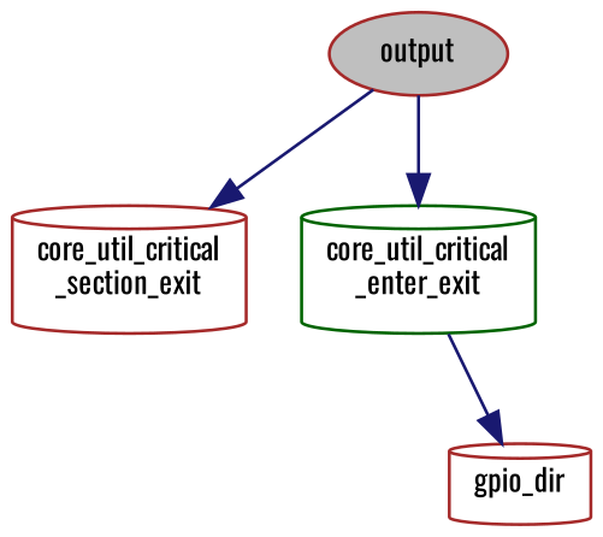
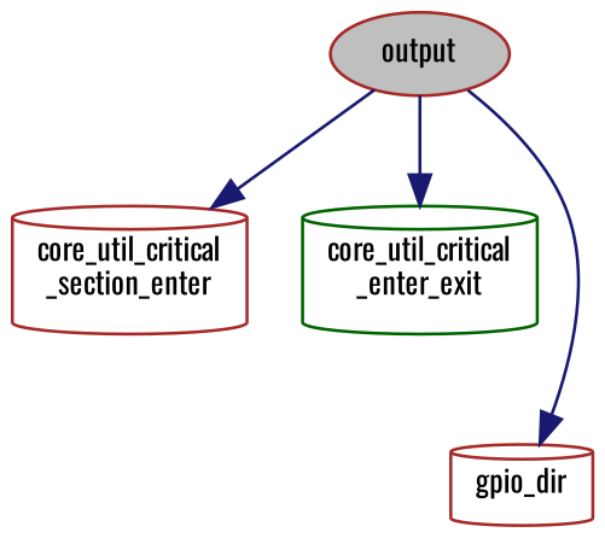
  digraph {
    fontname=Oswald
    rankdir=TB
    node [color=brown fillcolor=white fontname=Oswald fontsize=10 shape=cylinder style=filled]
    edge [color=midnightblue fontname=Oswald fontsize=10 labelfontname=Helvetica labelfontsize=10 style=solid]
    n1 [fillcolor=grey75 fontcolor=black height=0.2 label=output shape=ellipse width=0.4]
-   n2 [height=0.2 label="core_util_critical\l_section_exit" width=0.4]
+   n2 [height=0.2 label="core_util_critical\l_section_enter" width=0.4]
    n3 [color=darkgreen height=0.2 label="core_util_critical\l_enter_exit" width=0.4]
    n4 [height=0.2 label=gpio_dir width=0.4]
    n1 -> n2
    n1 -> n3
-   n3 -> n4
+   n1 -> n4
  }
